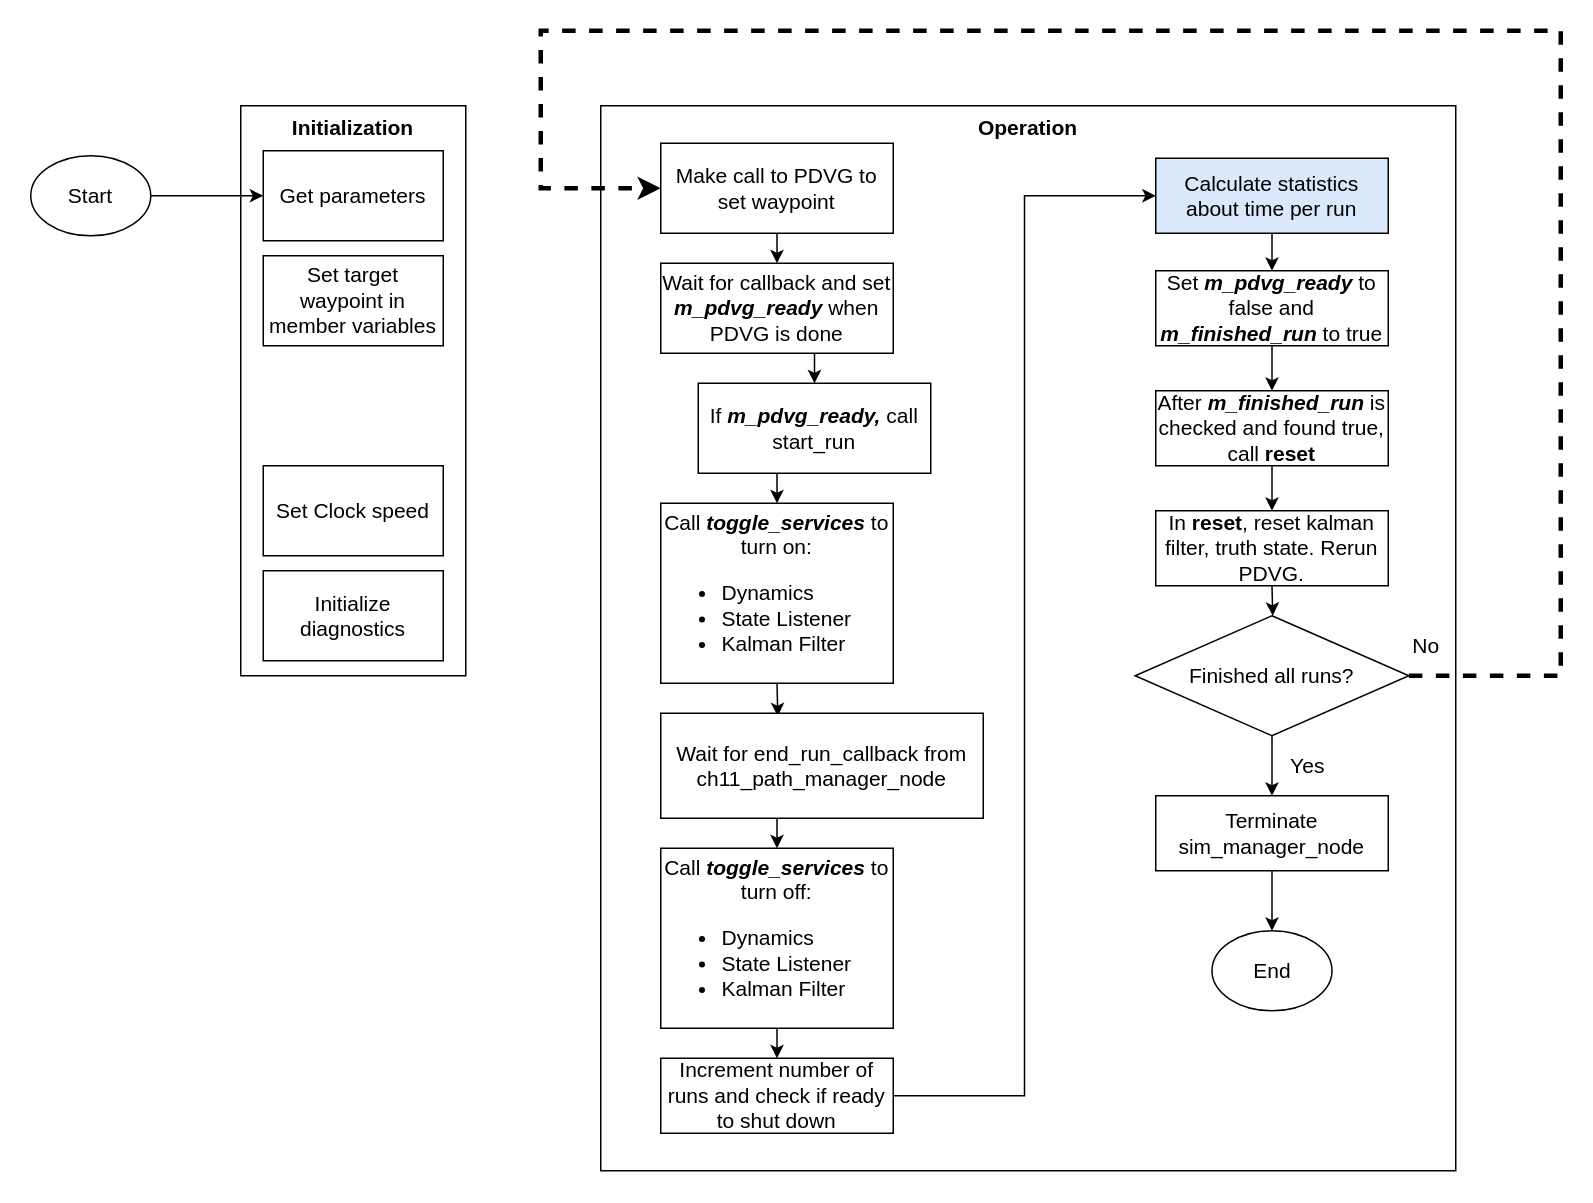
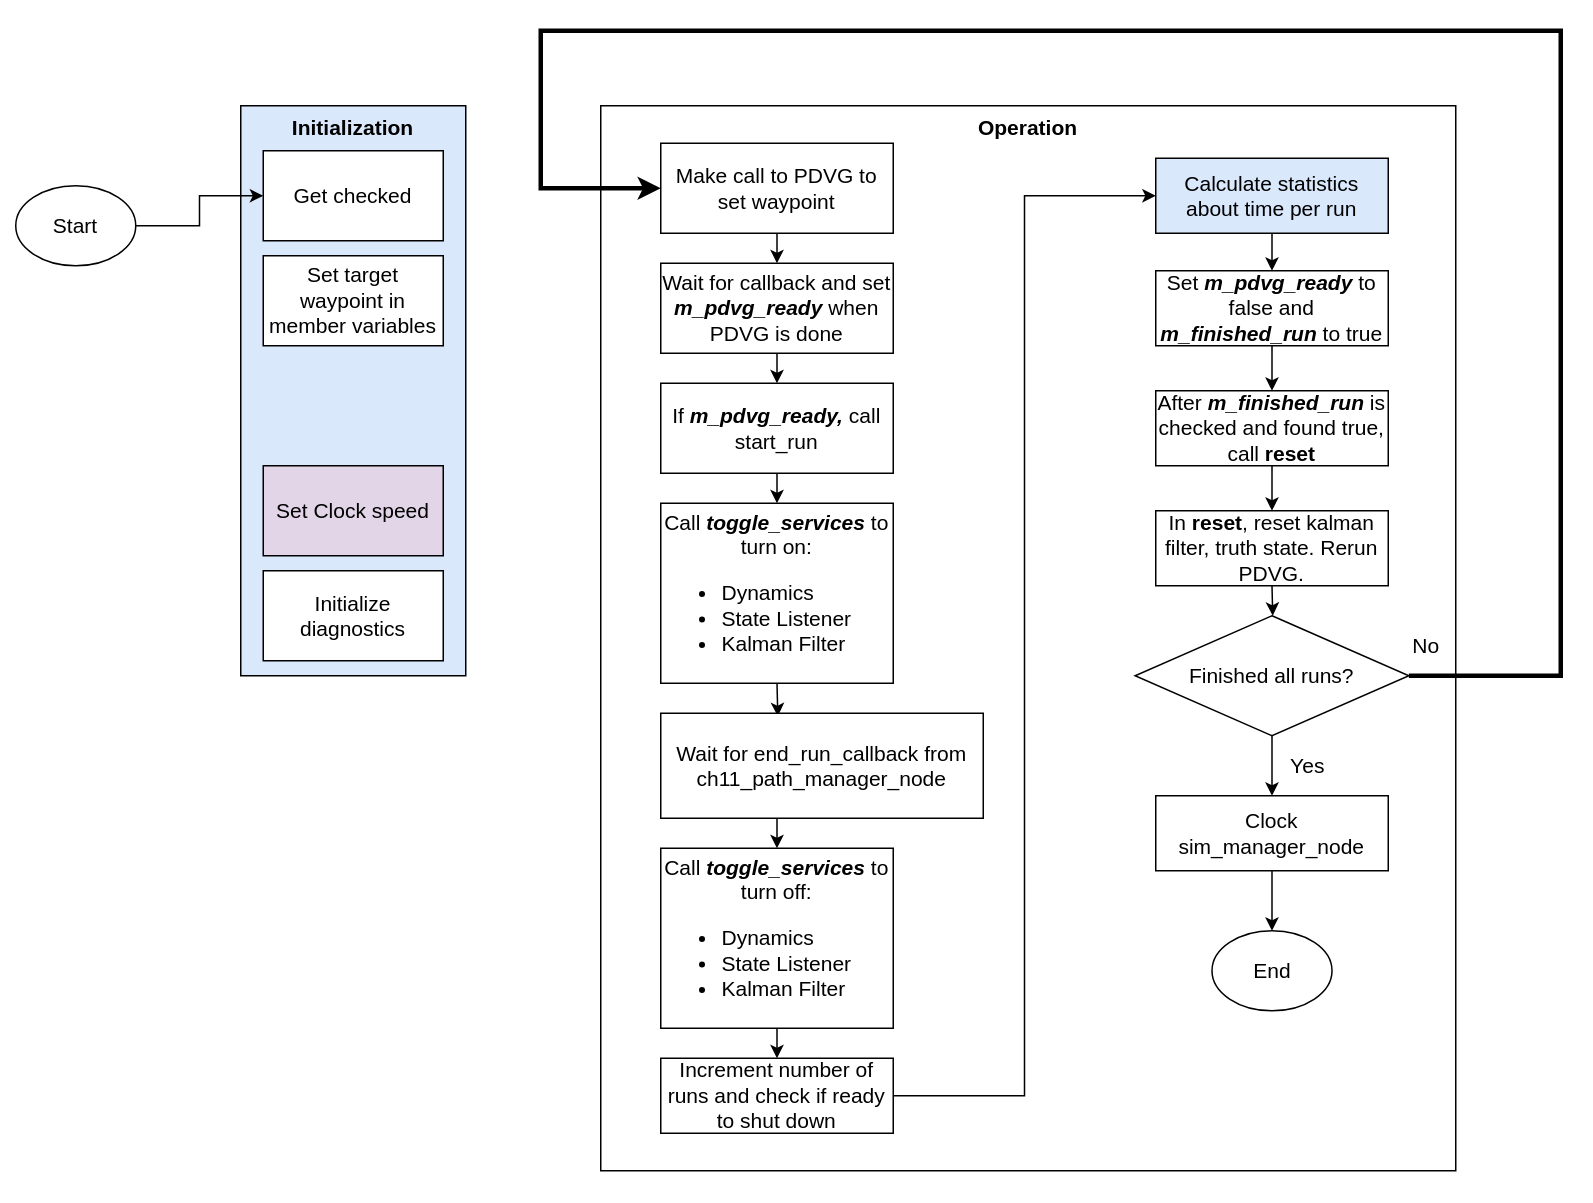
  <mxCell id="0" />
  <mxCell id="1" parent="0" />
  <mxCell id="2" value="" style="group" vertex="1" connectable="0" parent="1"><mxGeometry x="160" y="70" width="150" height="380" as="geometry" /></mxCell>
- <mxCell id="3" value="&lt;font style=&quot;font-size: 14px;&quot;&gt;&lt;b&gt;Initialization&lt;/b&gt;&lt;/font&gt;" style="rounded=0;whiteSpace=wrap;html=1;verticalAlign=top;movable=1;resizable=1;rotatable=1;deletable=1;editable=1;connectable=1;" vertex="1" parent="2"><mxGeometry width="150" height="380" as="geometry" /></mxCell>
- <mxCell id="4" value="Get parameters" style="rounded=0;whiteSpace=wrap;html=1;fontSize=14;movable=1;resizable=1;rotatable=1;deletable=1;editable=1;connectable=1;" vertex="1" parent="2"><mxGeometry x="15" y="30" width="120" height="60" as="geometry" /></mxCell>
+ <mxCell id="3" value="&lt;font style=&quot;font-size: 14px;&quot;&gt;&lt;b&gt;Initialization&lt;/b&gt;&lt;/font&gt;" style="rounded=0;whiteSpace=wrap;html=1;verticalAlign=top;movable=1;resizable=1;rotatable=1;deletable=1;editable=1;connectable=1;fillColor=#dae8fc;" vertex="1" parent="2"><mxGeometry width="150" height="380" as="geometry" /></mxCell>
+ <mxCell id="4" value="Get checked" style="rounded=0;whiteSpace=wrap;html=1;fontSize=14;movable=1;resizable=1;rotatable=1;deletable=1;editable=1;connectable=1;" vertex="1" parent="2"><mxGeometry x="15" y="30" width="120" height="60" as="geometry" /></mxCell>
  <mxCell id="5" value="Set target waypoint in member variables" style="rounded=0;whiteSpace=wrap;html=1;fontSize=14;movable=0;resizable=0;rotatable=0;deletable=0;editable=0;connectable=0;" vertex="1" parent="2"><mxGeometry x="15" y="100" width="120" height="60" as="geometry" /></mxCell>
- <mxCell id="6" value="Set Clock speed" style="rounded=0;whiteSpace=wrap;html=1;fontSize=14;movable=0;resizable=0;rotatable=0;deletable=0;editable=0;connectable=0;" vertex="1" parent="2"><mxGeometry x="15" y="240" width="120" height="60" as="geometry" /></mxCell>
+ <mxCell id="6" value="Set Clock speed" style="rounded=0;whiteSpace=wrap;html=1;fontSize=14;movable=0;resizable=0;rotatable=0;deletable=0;editable=0;connectable=0;fillColor=#e1d5e7;" vertex="1" parent="2"><mxGeometry x="15" y="240" width="120" height="60" as="geometry" /></mxCell>
  <mxCell id="7" value="Initialize diagnostics" style="rounded=0;whiteSpace=wrap;html=1;fontSize=14;movable=0;resizable=0;rotatable=0;deletable=0;editable=0;connectable=0;" vertex="1" parent="2"><mxGeometry x="15" y="310" width="120" height="60" as="geometry" /></mxCell>
  <mxCell id="8" value="&lt;font style=&quot;font-size: 14px;&quot;&gt;&lt;b&gt;Operation&lt;/b&gt;&lt;/font&gt;" style="rounded=0;whiteSpace=wrap;html=1;verticalAlign=top;movable=0;resizable=0;rotatable=0;deletable=0;editable=0;connectable=0;" vertex="1" parent="1"><mxGeometry x="400" y="70" width="570" height="710" as="geometry" /></mxCell>
  <mxCell id="9" style="edgeStyle=orthogonalEdgeStyle;rounded=0;orthogonalLoop=1;jettySize=auto;html=1;exitX=0.5;exitY=1;exitDx=0;exitDy=0;entryX=0.5;entryY=0;entryDx=0;entryDy=0;fontSize=14;" edge="1" parent="1" source="10" target="12"><mxGeometry relative="1" as="geometry" /></mxCell>
  <mxCell id="10" value="Make call to PDVG to set waypoint" style="rounded=0;whiteSpace=wrap;html=1;fontSize=14;" vertex="1" parent="1"><mxGeometry x="440" y="95" width="155" height="60" as="geometry" /></mxCell>
  <mxCell id="11" style="edgeStyle=orthogonalEdgeStyle;rounded=0;orthogonalLoop=1;jettySize=auto;html=1;exitX=0.5;exitY=1;exitDx=0;exitDy=0;entryX=0.5;entryY=0;entryDx=0;entryDy=0;fontSize=14;" edge="1" parent="1" source="12" target="14"><mxGeometry relative="1" as="geometry" /></mxCell>
  <mxCell id="12" value="Wait for callback and set &lt;i&gt;&lt;b&gt;m_pdvg_ready&lt;/b&gt;&lt;/i&gt;&amp;nbsp;when PDVG is done" style="rounded=0;whiteSpace=wrap;html=1;fontSize=14;" vertex="1" parent="1"><mxGeometry x="440" y="175" width="155" height="60" as="geometry" /></mxCell>
  <mxCell id="13" style="edgeStyle=orthogonalEdgeStyle;rounded=0;orthogonalLoop=1;jettySize=auto;html=1;exitX=0.5;exitY=1;exitDx=0;exitDy=0;entryX=0.5;entryY=0;entryDx=0;entryDy=0;fontSize=14;" edge="1" parent="1" source="14" target="16"><mxGeometry relative="1" as="geometry" /></mxCell>
- <mxCell id="14" value="If &lt;i style=&quot;font-weight: bold;&quot;&gt;m_pdvg_ready, &lt;/i&gt;call start_run" style="rounded=0;whiteSpace=wrap;html=1;fontSize=14;" vertex="1" parent="1"><mxGeometry x="465" y="255" width="155" height="60" as="geometry" /></mxCell>
+ <mxCell id="14" value="If &lt;i style=&quot;font-weight: bold;&quot;&gt;m_pdvg_ready, &lt;/i&gt;call start_run" style="rounded=0;whiteSpace=wrap;html=1;fontSize=14;" vertex="1" parent="1"><mxGeometry x="440" y="255" width="155" height="60" as="geometry" /></mxCell>
  <mxCell id="15" style="edgeStyle=orthogonalEdgeStyle;rounded=0;orthogonalLoop=1;jettySize=auto;html=1;exitX=0.5;exitY=1;exitDx=0;exitDy=0;entryX=0.363;entryY=0.029;entryDx=0;entryDy=0;entryPerimeter=0;fontSize=14;" edge="1" parent="1" source="16" target="18"><mxGeometry relative="1" as="geometry" /></mxCell>
  <mxCell id="16" value="Call &lt;i&gt;&lt;b&gt;toggle_services&lt;/b&gt;&lt;/i&gt; to turn on:&lt;br&gt;&lt;div style=&quot;text-align: left;&quot;&gt;&lt;ul&gt;&lt;li&gt;Dynamics&lt;/li&gt;&lt;li&gt;State Listener&lt;/li&gt;&lt;li&gt;Kalman Filter&lt;/li&gt;&lt;/ul&gt;&lt;/div&gt;" style="rounded=0;whiteSpace=wrap;html=1;fontSize=14;" vertex="1" parent="1"><mxGeometry x="440" y="335" width="155" height="120" as="geometry" /></mxCell>
  <mxCell id="17" style="edgeStyle=orthogonalEdgeStyle;rounded=0;orthogonalLoop=1;jettySize=auto;html=1;exitX=0.25;exitY=1;exitDx=0;exitDy=0;entryX=0.5;entryY=0;entryDx=0;entryDy=0;fontSize=14;" edge="1" parent="1" source="18" target="20"><mxGeometry relative="1" as="geometry" /></mxCell>
  <mxCell id="18" value="Wait for end_run_callback from ch11_path_manager_node" style="rounded=0;whiteSpace=wrap;html=1;fontSize=14;" vertex="1" parent="1"><mxGeometry x="440" y="475" width="215" height="70" as="geometry" /></mxCell>
  <mxCell id="19" style="edgeStyle=orthogonalEdgeStyle;rounded=0;orthogonalLoop=1;jettySize=auto;html=1;exitX=0.5;exitY=1;exitDx=0;exitDy=0;entryX=0.5;entryY=0;entryDx=0;entryDy=0;fontSize=14;" edge="1" parent="1" source="20" target="22"><mxGeometry relative="1" as="geometry" /></mxCell>
  <mxCell id="20" value="Call &lt;i&gt;&lt;b&gt;toggle_services&lt;/b&gt;&lt;/i&gt; to turn off:&lt;br&gt;&lt;div style=&quot;text-align: left;&quot;&gt;&lt;ul&gt;&lt;li&gt;Dynamics&lt;/li&gt;&lt;li&gt;State Listener&lt;/li&gt;&lt;li&gt;Kalman Filter&lt;/li&gt;&lt;/ul&gt;&lt;/div&gt;" style="rounded=0;whiteSpace=wrap;html=1;fontSize=14;" vertex="1" parent="1"><mxGeometry x="440" y="565" width="155" height="120" as="geometry" /></mxCell>
  <mxCell id="21" style="edgeStyle=orthogonalEdgeStyle;rounded=0;orthogonalLoop=1;jettySize=auto;html=1;exitX=1;exitY=0.5;exitDx=0;exitDy=0;entryX=0;entryY=0.5;entryDx=0;entryDy=0;fontSize=14;" edge="1" parent="1" source="22" target="24"><mxGeometry relative="1" as="geometry" /></mxCell>
  <mxCell id="22" value="Increment number of runs and check if ready to shut down" style="rounded=0;whiteSpace=wrap;html=1;fontSize=14;" vertex="1" parent="1"><mxGeometry x="440" y="705" width="155" height="50" as="geometry" /></mxCell>
  <mxCell id="23" style="edgeStyle=orthogonalEdgeStyle;rounded=0;orthogonalLoop=1;jettySize=auto;html=1;exitX=0.5;exitY=1;exitDx=0;exitDy=0;entryX=0.5;entryY=0;entryDx=0;entryDy=0;fontSize=14;" edge="1" parent="1" source="24" target="26"><mxGeometry relative="1" as="geometry" /></mxCell>
  <mxCell id="24" value="Calculate statistics about time per run" style="rounded=0;whiteSpace=wrap;html=1;fontSize=14;fillColor=#dae8fc;" vertex="1" parent="1"><mxGeometry x="770" y="105" width="155" height="50" as="geometry" /></mxCell>
  <mxCell id="25" style="edgeStyle=orthogonalEdgeStyle;rounded=0;orthogonalLoop=1;jettySize=auto;html=1;exitX=0.5;exitY=1;exitDx=0;exitDy=0;entryX=0.5;entryY=0;entryDx=0;entryDy=0;fontSize=14;" edge="1" parent="1" source="26" target="28"><mxGeometry relative="1" as="geometry" /></mxCell>
  <mxCell id="26" value="Set &lt;i style=&quot;font-weight: bold;&quot;&gt;m_pdvg_ready &lt;/i&gt;to false&amp;nbsp;and &lt;i style=&quot;font-weight: bold;&quot;&gt;m_finished_run &lt;/i&gt;to true" style="rounded=0;whiteSpace=wrap;html=1;fontSize=14;" vertex="1" parent="1"><mxGeometry x="770" y="180" width="155" height="50" as="geometry" /></mxCell>
  <mxCell id="27" style="edgeStyle=orthogonalEdgeStyle;rounded=0;orthogonalLoop=1;jettySize=auto;html=1;exitX=0.5;exitY=1;exitDx=0;exitDy=0;entryX=0.5;entryY=0;entryDx=0;entryDy=0;fontSize=14;" edge="1" parent="1" source="28" target="30"><mxGeometry relative="1" as="geometry" /></mxCell>
  <mxCell id="28" value="After &lt;i style=&quot;font-weight: bold;&quot;&gt;m_finished_run &lt;/i&gt;is checked and found true, call &lt;b&gt;reset&lt;/b&gt;" style="rounded=0;whiteSpace=wrap;html=1;fontSize=14;" vertex="1" parent="1"><mxGeometry x="770" y="260" width="155" height="50" as="geometry" /></mxCell>
  <mxCell id="29" style="edgeStyle=orthogonalEdgeStyle;rounded=0;orthogonalLoop=1;jettySize=auto;html=1;exitX=0.5;exitY=1;exitDx=0;exitDy=0;strokeWidth=1;fontSize=14;" edge="1" parent="1" source="30"><mxGeometry relative="1" as="geometry"><mxPoint x="848" y="410" as="targetPoint" /></mxGeometry></mxCell>
  <mxCell id="30" value="In &lt;b&gt;reset&lt;/b&gt;, reset kalman filter, truth state. Rerun PDVG." style="rounded=0;whiteSpace=wrap;html=1;fontSize=14;" vertex="1" parent="1"><mxGeometry x="770" y="340" width="155" height="50" as="geometry" /></mxCell>
- <mxCell id="31" value="No" style="edgeStyle=orthogonalEdgeStyle;rounded=0;orthogonalLoop=1;jettySize=auto;html=1;entryX=0;entryY=0.5;entryDx=0;entryDy=0;fontSize=14;strokeWidth=3;exitX=1;exitY=0.5;exitDx=0;exitDy=0;dashed=1;" edge="1" parent="1" source="33" target="10"><mxGeometry x="-0.984" y="20" relative="1" as="geometry"><mxPoint x="1060" y="490" as="sourcePoint" /><Array as="points"><mxPoint x="1040" y="450" /><mxPoint x="1040" y="20" /><mxPoint x="360" y="20" /><mxPoint x="360" y="125" /></Array><mxPoint as="offset" /></mxGeometry></mxCell>
+ <mxCell id="31" value="No" style="edgeStyle=orthogonalEdgeStyle;rounded=0;orthogonalLoop=1;jettySize=auto;html=1;entryX=0;entryY=0.5;entryDx=0;entryDy=0;fontSize=14;strokeWidth=3;exitX=1;exitY=0.5;exitDx=0;exitDy=0;" edge="1" parent="1" source="33" target="10"><mxGeometry x="-0.984" y="20" relative="1" as="geometry"><mxPoint x="1060" y="490" as="sourcePoint" /><Array as="points"><mxPoint x="1040" y="450" /><mxPoint x="1040" y="20" /><mxPoint x="360" y="20" /><mxPoint x="360" y="125" /></Array><mxPoint as="offset" /></mxGeometry></mxCell>
  <mxCell id="32" value="Yes" style="edgeStyle=orthogonalEdgeStyle;rounded=0;orthogonalLoop=1;jettySize=auto;html=1;exitX=0.5;exitY=1;exitDx=0;exitDy=0;entryX=0.5;entryY=0;entryDx=0;entryDy=0;strokeWidth=1;fontSize=14;" edge="1" parent="1" source="33" target="35"><mxGeometry y="23" relative="1" as="geometry"><mxPoint as="offset" /></mxGeometry></mxCell>
  <mxCell id="33" value="Finished all runs?" style="rhombus;whiteSpace=wrap;html=1;fontSize=14;" vertex="1" parent="1"><mxGeometry x="756.25" y="410" width="182.5" height="80" as="geometry" /></mxCell>
  <mxCell id="34" style="edgeStyle=orthogonalEdgeStyle;rounded=0;orthogonalLoop=1;jettySize=auto;html=1;exitX=0.5;exitY=1;exitDx=0;exitDy=0;entryX=0.5;entryY=0;entryDx=0;entryDy=0;strokeWidth=1;fontSize=14;" edge="1" parent="1" source="35" target="38"><mxGeometry relative="1" as="geometry" /></mxCell>
- <mxCell id="35" value="Terminate sim_manager_node" style="rounded=0;whiteSpace=wrap;html=1;fontSize=14;" vertex="1" parent="1"><mxGeometry x="770" y="530" width="155" height="50" as="geometry" /></mxCell>
+ <mxCell id="35" value="Clock sim_manager_node" style="rounded=0;whiteSpace=wrap;html=1;fontSize=14;" vertex="1" parent="1"><mxGeometry x="770" y="530" width="155" height="50" as="geometry" /></mxCell>
  <mxCell id="36" style="edgeStyle=orthogonalEdgeStyle;rounded=0;orthogonalLoop=1;jettySize=auto;html=1;exitX=1;exitY=0.5;exitDx=0;exitDy=0;entryX=0;entryY=0.5;entryDx=0;entryDy=0;strokeWidth=1;fontSize=14;" edge="1" parent="1" source="37" target="4"><mxGeometry relative="1" as="geometry" /></mxCell>
- <mxCell id="37" value="Start" style="ellipse;whiteSpace=wrap;html=1;fontSize=14;" vertex="1" parent="1"><mxGeometry x="20" y="103.33" width="80" height="53.33" as="geometry" /></mxCell>
+ <mxCell id="37" value="Start" style="ellipse;whiteSpace=wrap;html=1;fontSize=14;" vertex="1" parent="1"><mxGeometry x="10" y="123.33" width="80" height="53.33" as="geometry" /></mxCell>
  <mxCell id="38" value="End" style="ellipse;whiteSpace=wrap;html=1;fontSize=14;" vertex="1" parent="1"><mxGeometry x="807.5" y="620" width="80" height="53.33" as="geometry" /></mxCell>
